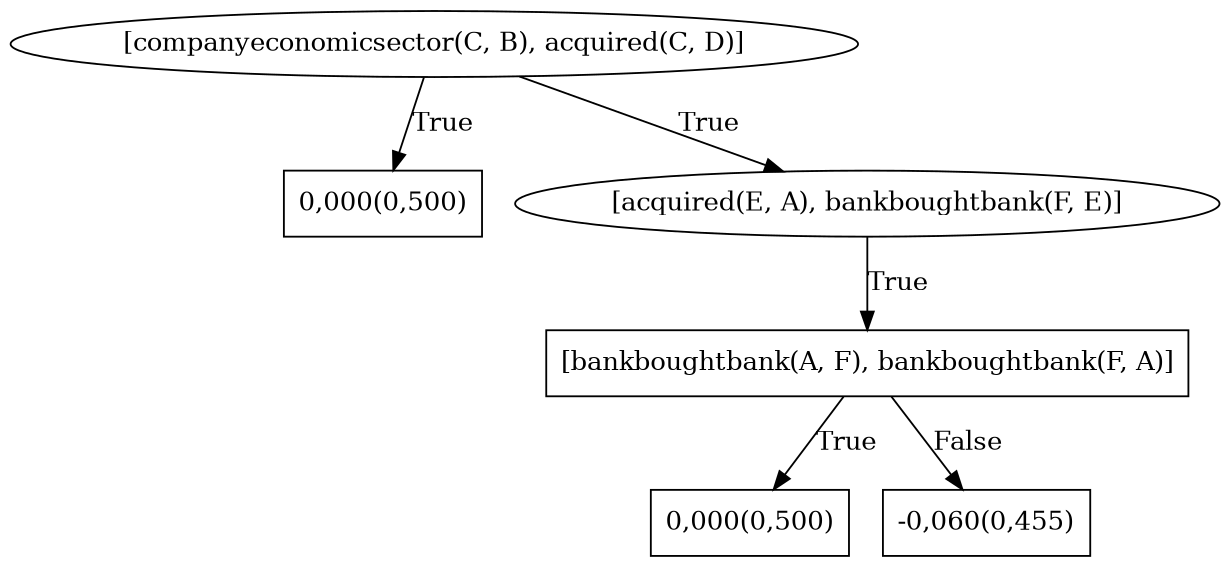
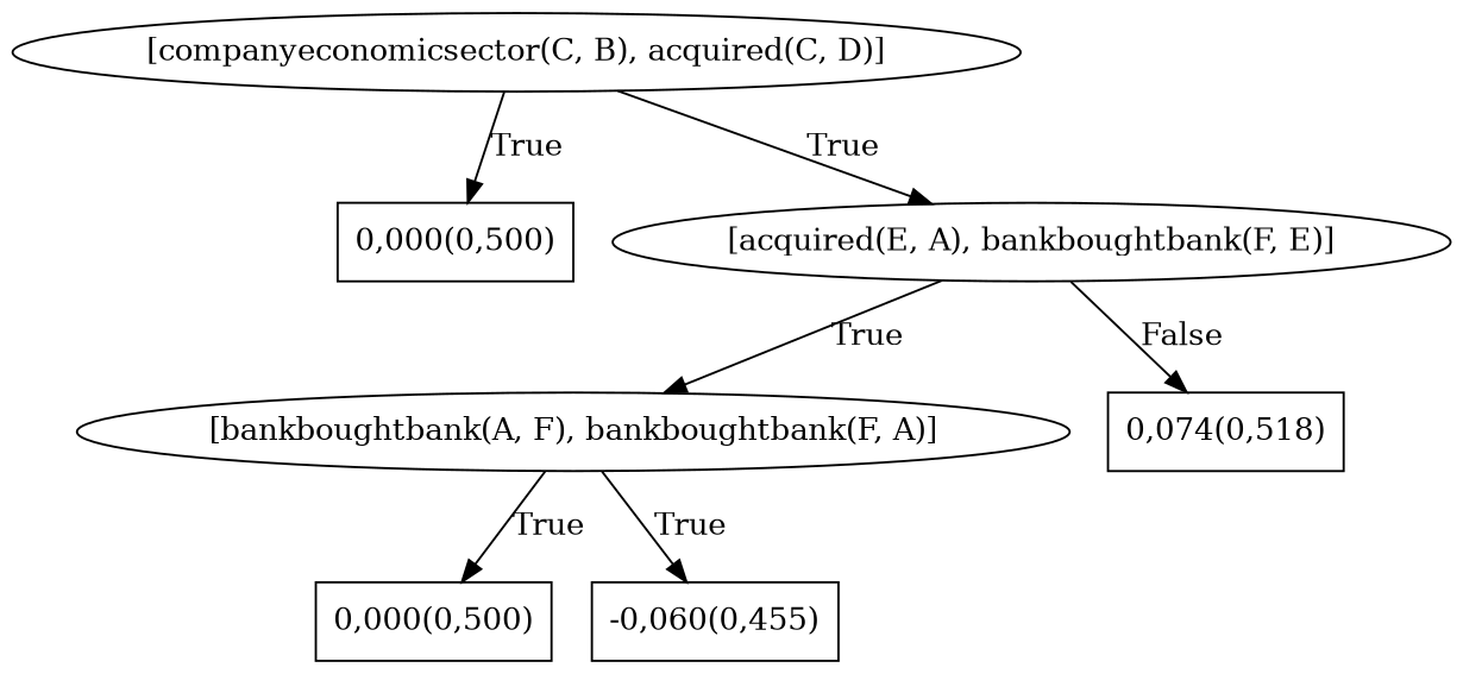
  digraph {
    node [shape=box]
    n1 [label="[companyeconomicsector(C, B), acquired(C, D)]" shape=""]
    n2 [label="0,000(0,500)"]
    n3 [label="[acquired(E, A), bankboughtbank(F, E)]" shape=""]
-   n4 [label="[bankboughtbank(A, F), bankboughtbank(F, A)]"]
+   n4 [label="[bankboughtbank(A, F), bankboughtbank(F, A)]" shape=""]
+   n5 [label="0,074(0,518)"]
    n6 [label="0,000(0,500)"]
    n7 [label="-0,060(0,455)"]
    n1 -> n2 [label=True]
    n1 -> n3 [label=True]
    n3 -> n4 [label=True]
+   n3 -> n5 [label=False]
    n4 -> n6 [label=True]
-   n4 -> n7 [label=False]
+   n4 -> n7 [label=True]
  }
